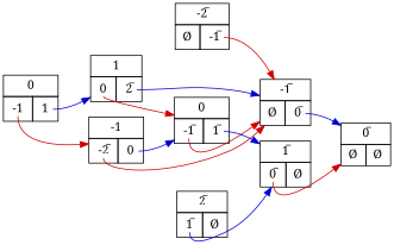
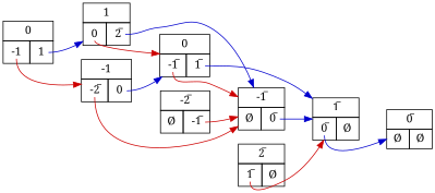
  digraph {
    fontname="Noto Serif"
    rankdir=LR
    node [fontname="Noto Serif" margin=0 shape=none]
    edge [color=red3 dir=forward fontname="Noto Serif" tailport="0,1"]
    n1 [label=<<TABLE BORDER="0" CELLBORDER="1" CELLSPACING="0" CELLPADDING="4">          <TR><TD COLSPAN="2">0</TD></TR>          <TR><TD PORT="L"> <TABLE BORDER="0" CELLBORDER="0" CELLPADDING="0"><TR><TD PORT="-1,1"> -1 </TD> &nbsp; </TR></TABLE> </TD><TD PORT="R"> <TABLE BORDER="0" CELLBORDER="0" CELLPADDING="0"><TR><TD PORT="1,1"> 1 </TD> &nbsp; </TR></TABLE> </TD></TR>          </TABLE>>]
    n2 [label=<<TABLE BORDER="0" CELLBORDER="1" CELLSPACING="0" CELLPADDING="4">          <TR><TD COLSPAN="2">-1</TD></TR>          <TR><TD PORT="L"> <TABLE BORDER="0" CELLBORDER="0" CELLPADDING="0"><TR><TD PORT="-2,1"> -2̅ </TD> &nbsp; </TR></TABLE> </TD><TD PORT="R"> <TABLE BORDER="0" CELLBORDER="0" CELLPADDING="0"><TR><TD PORT="0,1"> 0 </TD> &nbsp; </TR></TABLE> </TD></TR>          </TABLE>>]
    n3 [label=<<TABLE BORDER="0" CELLBORDER="1" CELLSPACING="0" CELLPADDING="4">          <TR><TD COLSPAN="2">1</TD></TR>          <TR><TD PORT="L"> <TABLE BORDER="0" CELLBORDER="0" CELLPADDING="0"><TR><TD PORT="0,1"> 0 </TD> &nbsp; </TR></TABLE> </TD><TD PORT="R"> <TABLE BORDER="0" CELLBORDER="0" CELLPADDING="0"><TR><TD PORT="2,1"> 2̅ </TD> &nbsp; </TR></TABLE> </TD></TR>          </TABLE>>]
    n4 [label=<<TABLE BORDER="0" CELLBORDER="1" CELLSPACING="0" CELLPADDING="4">          <TR><TD COLSPAN="2">0</TD></TR>          <TR><TD PORT="L"> <TABLE BORDER="0" CELLBORDER="0" CELLPADDING="0"><TR><TD PORT="-1,1"> -1̅ </TD> &nbsp; </TR></TABLE> </TD><TD PORT="R"> <TABLE BORDER="0" CELLBORDER="0" CELLPADDING="0"><TR><TD PORT="1,1"> 1̅ </TD> &nbsp; </TR></TABLE> </TD></TR>          </TABLE>>]
    n5 [label=<<TABLE BORDER="0" CELLBORDER="1" CELLSPACING="0" CELLPADDING="4">          <TR><TD COLSPAN="2">-1̅</TD></TR>          <TR><TD PORT="L"> Ø </TD><TD PORT="R"> <TABLE BORDER="0" CELLBORDER="0" CELLPADDING="0"><TR><TD PORT="0,1"> 0̅ </TD> &nbsp; </TR></TABLE> </TD></TR>          </TABLE>>]
    n6 [label=<<TABLE BORDER="0" CELLBORDER="1" CELLSPACING="0" CELLPADDING="4">          <TR><TD COLSPAN="2">-2̅</TD></TR>          <TR><TD PORT="L"> Ø </TD><TD PORT="R"> <TABLE BORDER="0" CELLBORDER="0" CELLPADDING="0"><TR><TD PORT="-1,1"> -1̅ </TD> &nbsp; </TR></TABLE> </TD></TR>          </TABLE>>]
    n7 [label=<<TABLE BORDER="0" CELLBORDER="1" CELLSPACING="0" CELLPADDING="4">          <TR><TD COLSPAN="2">1̅</TD></TR>          <TR><TD PORT="L"> <TABLE BORDER="0" CELLBORDER="0" CELLPADDING="0"><TR><TD PORT="0,1"> 0̅ </TD> &nbsp; </TR></TABLE> </TD><TD PORT="R"> Ø </TD></TR>          </TABLE>>]
    n8 [label=<<TABLE BORDER="0" CELLBORDER="1" CELLSPACING="0" CELLPADDING="4">          <TR><TD COLSPAN="2">0̅</TD></TR>          <TR><TD PORT="L"> Ø </TD><TD PORT="R"> Ø </TD></TR>          </TABLE>>]
    n9 [label=<<TABLE BORDER="0" CELLBORDER="1" CELLSPACING="0" CELLPADDING="4">          <TR><TD COLSPAN="2">2̅</TD></TR>          <TR><TD PORT="L"> <TABLE BORDER="0" CELLBORDER="0" CELLPADDING="0"><TR><TD PORT="1,1"> 1̅ </TD> &nbsp; </TR></TABLE> </TD><TD PORT="R"> Ø </TD></TR>          </TABLE>>]
    n1 -> n2 [tailport="-1,1"]
    n1 -> n3 [color=blue3 tailport="1,1"]
    n2 -> n4 [color=blue3]
    n2 -> n5 [tailport="-2,1"]
    n3 -> n4
    n3 -> n5 [color=blue3 tailport="2,1"]
    n4 -> n5 [tailport="-1,1"]
    n4 -> n7 [color=blue3 tailport="1,1"]
-   n5 -> n8 [color=blue3]
+   n5 -> n7 [color=blue3]
    n6 -> n5 [tailport="-1,1"]
-   n7 -> n8
-   n9 -> n7 [color=blue3 tailport="1,1"]
+   n7 -> n8 [color=blue3]
+   n9 -> n7 [tailport="1,1"]
  }
